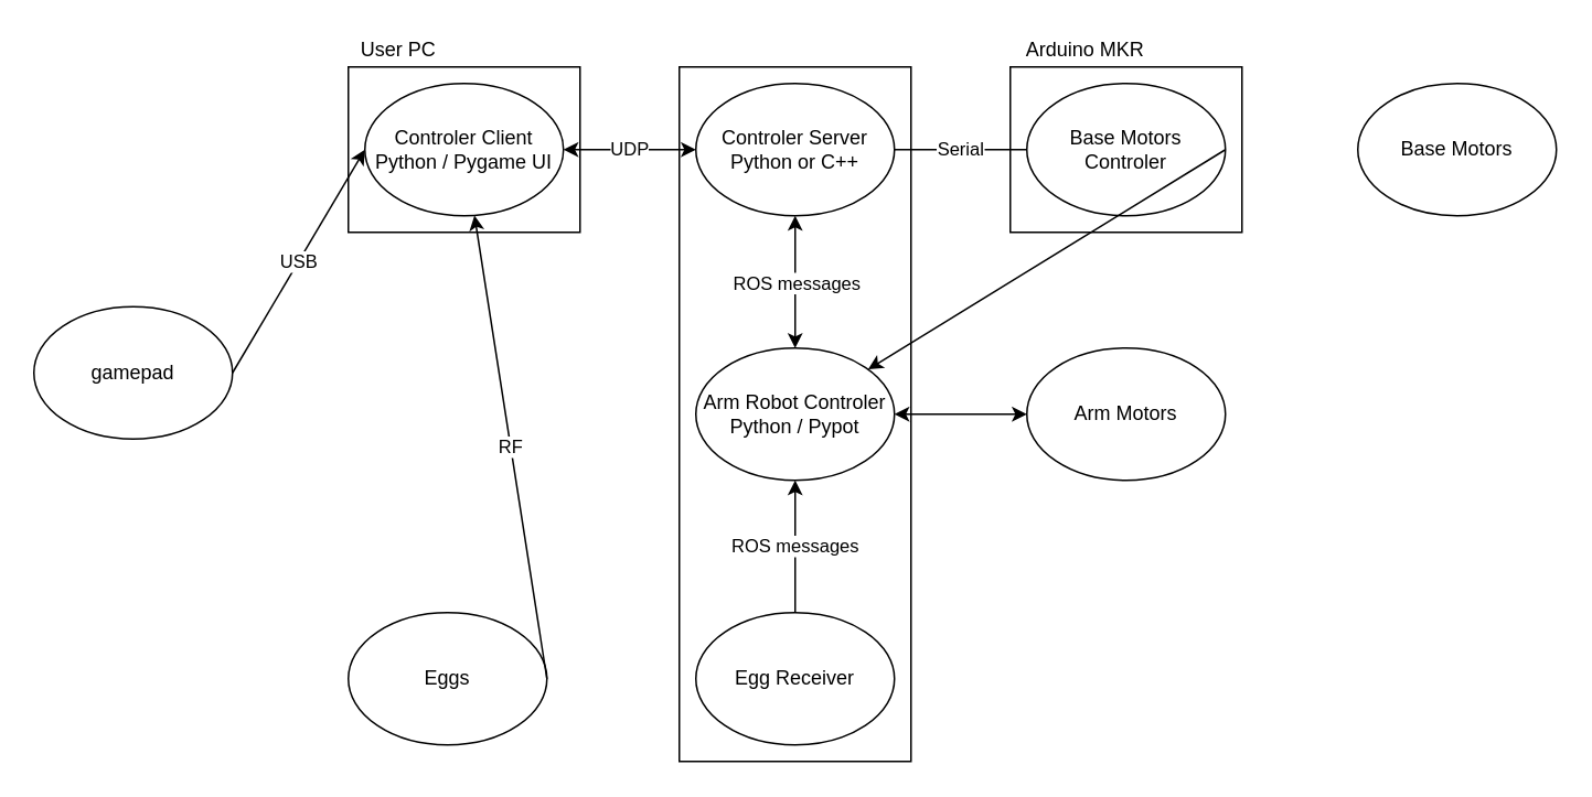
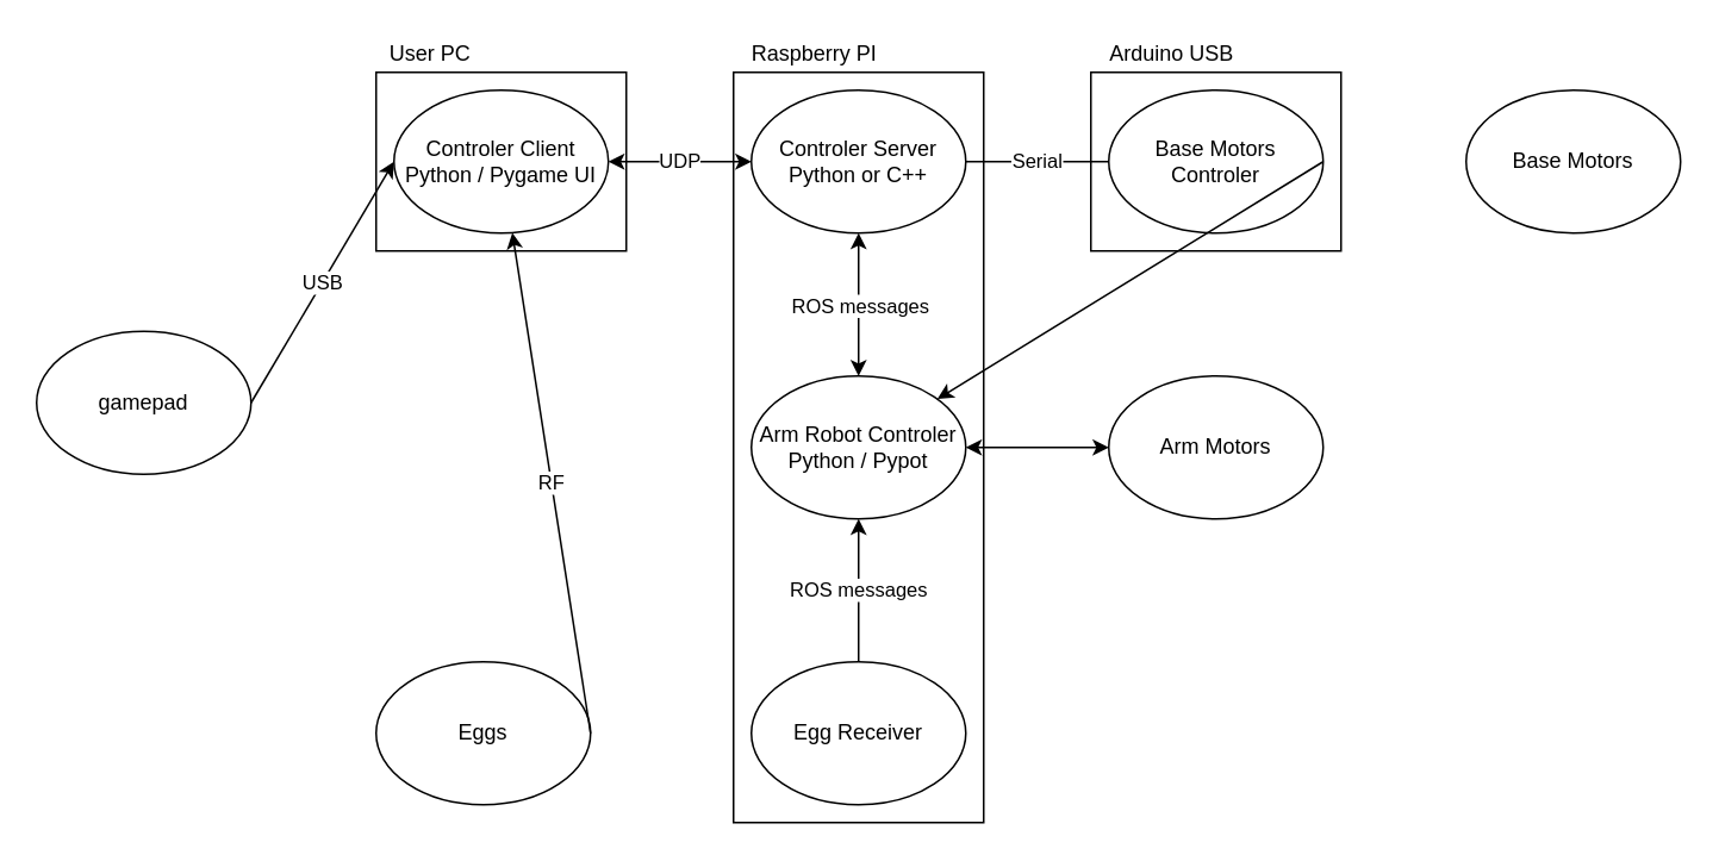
  <mxCell id="0" />
  <mxCell id="1" parent="0" />
  <mxCell id="2" value="Controler Client&lt;br&gt;Python / Pygame UI" style="ellipse;whiteSpace=wrap;html=1;fillColor=default;" vertex="1" parent="1"><mxGeometry x="220" y="50" width="120" height="80" as="geometry" /></mxCell>
  <mxCell id="3" value="gamepad" style="ellipse;whiteSpace=wrap;html=1;fillColor=default;" vertex="1" parent="1"><mxGeometry x="20" y="185" width="120" height="80" as="geometry" /></mxCell>
  <mxCell id="4" value="USB" style="endArrow=classic;html=1;rounded=0;exitX=1;exitY=0.5;exitDx=0;exitDy=0;entryX=0;entryY=0.5;entryDx=0;entryDy=0;" edge="1" parent="1" source="3" target="2"><mxGeometry width="50" height="50" relative="1" as="geometry"><mxPoint x="300" y="140" as="sourcePoint" /><mxPoint x="220" y="90" as="targetPoint" /></mxGeometry></mxCell>
  <mxCell id="5" value="Controler Server&lt;br&gt;Python or C++" style="ellipse;whiteSpace=wrap;html=1;fillColor=default;" vertex="1" parent="1"><mxGeometry x="420" y="50" width="120" height="80" as="geometry" /></mxCell>
  <mxCell id="6" value="Base Motors Controler" style="ellipse;whiteSpace=wrap;html=1;fillColor=default;" vertex="1" parent="1"><mxGeometry x="620" y="50" width="120" height="80" as="geometry" /></mxCell>
  <mxCell id="7" value="Serial" style="endArrow=none;html=1;rounded=0;exitX=1;exitY=0.5;exitDx=0;exitDy=0;entryX=0;entryY=0.5;entryDx=0;entryDy=0;" edge="1" parent="1" source="5" target="6"><mxGeometry width="50" height="50" relative="1" as="geometry"><mxPoint x="570" y="150" as="sourcePoint" /><mxPoint x="620" y="100" as="targetPoint" /></mxGeometry></mxCell>
  <mxCell id="8" value="UDP" style="endArrow=classic;startArrow=classic;html=1;rounded=0;exitX=1;exitY=0.5;exitDx=0;exitDy=0;" edge="1" parent="1" source="2" target="5"><mxGeometry width="50" height="50" relative="1" as="geometry"><mxPoint x="480" y="210" as="sourcePoint" /><mxPoint x="530" y="160" as="targetPoint" /></mxGeometry></mxCell>
  <mxCell id="9" value="Arm Robot Controler&lt;br&gt;Python / Pypot" style="ellipse;whiteSpace=wrap;html=1;fillColor=default;" vertex="1" parent="1"><mxGeometry x="420" y="210" width="120" height="80" as="geometry" /></mxCell>
  <mxCell id="10" value="Base Motors" style="ellipse;whiteSpace=wrap;html=1;fillColor=default;" vertex="1" parent="1"><mxGeometry x="820" y="50" width="120" height="80" as="geometry" /></mxCell>
  <mxCell id="11" value="" style="endArrow=classic;html=1;rounded=0;exitX=1;exitY=0.5;exitDx=0;exitDy=0;" edge="1" parent="1" source="6" target="9"><mxGeometry width="50" height="50" relative="1" as="geometry"><mxPoint x="640" y="190" as="sourcePoint" /><mxPoint x="690" y="140" as="targetPoint" /></mxGeometry></mxCell>
  <mxCell id="12" value="" style="endArrow=classic;startArrow=classic;html=1;rounded=0;exitX=0.5;exitY=0;exitDx=0;exitDy=0;entryX=0.5;entryY=1;entryDx=0;entryDy=0;" edge="1" parent="1" source="9" target="5"><mxGeometry width="50" height="50" relative="1" as="geometry"><mxPoint x="540" y="190" as="sourcePoint" /><mxPoint x="590" y="140" as="targetPoint" /></mxGeometry></mxCell>
  <mxCell id="13" value="ROS messages" style="edgeLabel;html=1;align=center;verticalAlign=middle;resizable=0;points=[];" vertex="1" connectable="0" parent="12"><mxGeometry x="0.25" y="-2" relative="1" as="geometry"><mxPoint x="-2" y="10" as="offset" /></mxGeometry></mxCell>
  <mxCell id="14" value="Eggs" style="ellipse;whiteSpace=wrap;html=1;fillColor=default;" vertex="1" parent="1"><mxGeometry x="210" y="370" width="120" height="80" as="geometry" /></mxCell>
  <mxCell id="15" value="RF" style="endArrow=classic;html=1;rounded=0;exitX=1;exitY=0.5;exitDx=0;exitDy=0;" edge="1" parent="1" source="14" target="2"><mxGeometry width="50" height="50" relative="1" as="geometry"><mxPoint x="580" y="180" as="sourcePoint" /><mxPoint x="410" y="390" as="targetPoint" /></mxGeometry></mxCell>
  <mxCell id="16" value="Egg Receiver" style="ellipse;whiteSpace=wrap;html=1;fillColor=default;" vertex="1" parent="1"><mxGeometry x="420" y="370" width="120" height="80" as="geometry" /></mxCell>
  <mxCell id="17" value="ROS messages" style="endArrow=classic;html=1;rounded=0;exitX=0.5;exitY=0;exitDx=0;exitDy=0;entryX=0.5;entryY=1;entryDx=0;entryDy=0;" edge="1" parent="1" source="16" target="9"><mxGeometry width="50" height="50" relative="1" as="geometry"><mxPoint x="475" y="353.5" as="sourcePoint" /><mxPoint x="525" y="303.5" as="targetPoint" /></mxGeometry></mxCell>
  <mxCell id="18" value="User PC" style="text;html=1;align=center;verticalAlign=middle;resizable=0;points=[];autosize=1;strokeColor=none;fillColor=none;" vertex="1" parent="1"><mxGeometry x="210" y="20" width="60" height="20" as="geometry" /></mxCell>
  <mxCell id="19" value="" style="rounded=0;whiteSpace=wrap;html=1;fillColor=none;" vertex="1" parent="1"><mxGeometry x="210" y="40" width="140" height="100" as="geometry" /></mxCell>
  <mxCell id="20" value="" style="rounded=0;whiteSpace=wrap;html=1;fillColor=none;" vertex="1" parent="1"><mxGeometry x="410" y="40" width="140" height="420" as="geometry" /></mxCell>
+ <mxCell id="21" value="Raspberry PI" style="text;html=1;align=center;verticalAlign=middle;resizable=0;points=[];autosize=1;strokeColor=none;fillColor=none;" vertex="1" parent="1"><mxGeometry x="410" y="20" width="90" height="20" as="geometry" /></mxCell>
  <mxCell id="22" value="Arm Motors" style="ellipse;whiteSpace=wrap;html=1;fillColor=default;" vertex="1" parent="1"><mxGeometry x="620" y="210" width="120" height="80" as="geometry" /></mxCell>
  <mxCell id="23" value="" style="endArrow=classic;startArrow=classic;html=1;rounded=0;entryX=0;entryY=0.5;entryDx=0;entryDy=0;exitX=1;exitY=0.5;exitDx=0;exitDy=0;" edge="1" parent="1" source="9" target="22"><mxGeometry width="50" height="50" relative="1" as="geometry"><mxPoint x="610" y="310" as="sourcePoint" /><mxPoint x="560" y="200" as="targetPoint" /></mxGeometry></mxCell>
  <mxCell id="24" value="" style="rounded=0;whiteSpace=wrap;html=1;fillColor=none;" vertex="1" parent="1"><mxGeometry x="610" y="40" width="140" height="100" as="geometry" /></mxCell>
- <mxCell id="25" value="Arduino MKR" style="text;html=1;align=center;verticalAlign=middle;resizable=0;points=[];autosize=1;strokeColor=none;fillColor=none;" vertex="1" parent="1"><mxGeometry x="610" y="20" width="90" height="20" as="geometry" /></mxCell>
+ <mxCell id="25" value="Arduino USB" style="text;html=1;align=center;verticalAlign=middle;resizable=0;points=[];autosize=1;strokeColor=none;fillColor=none;" vertex="1" parent="1"><mxGeometry x="610" y="20" width="90" height="20" as="geometry" /></mxCell>
